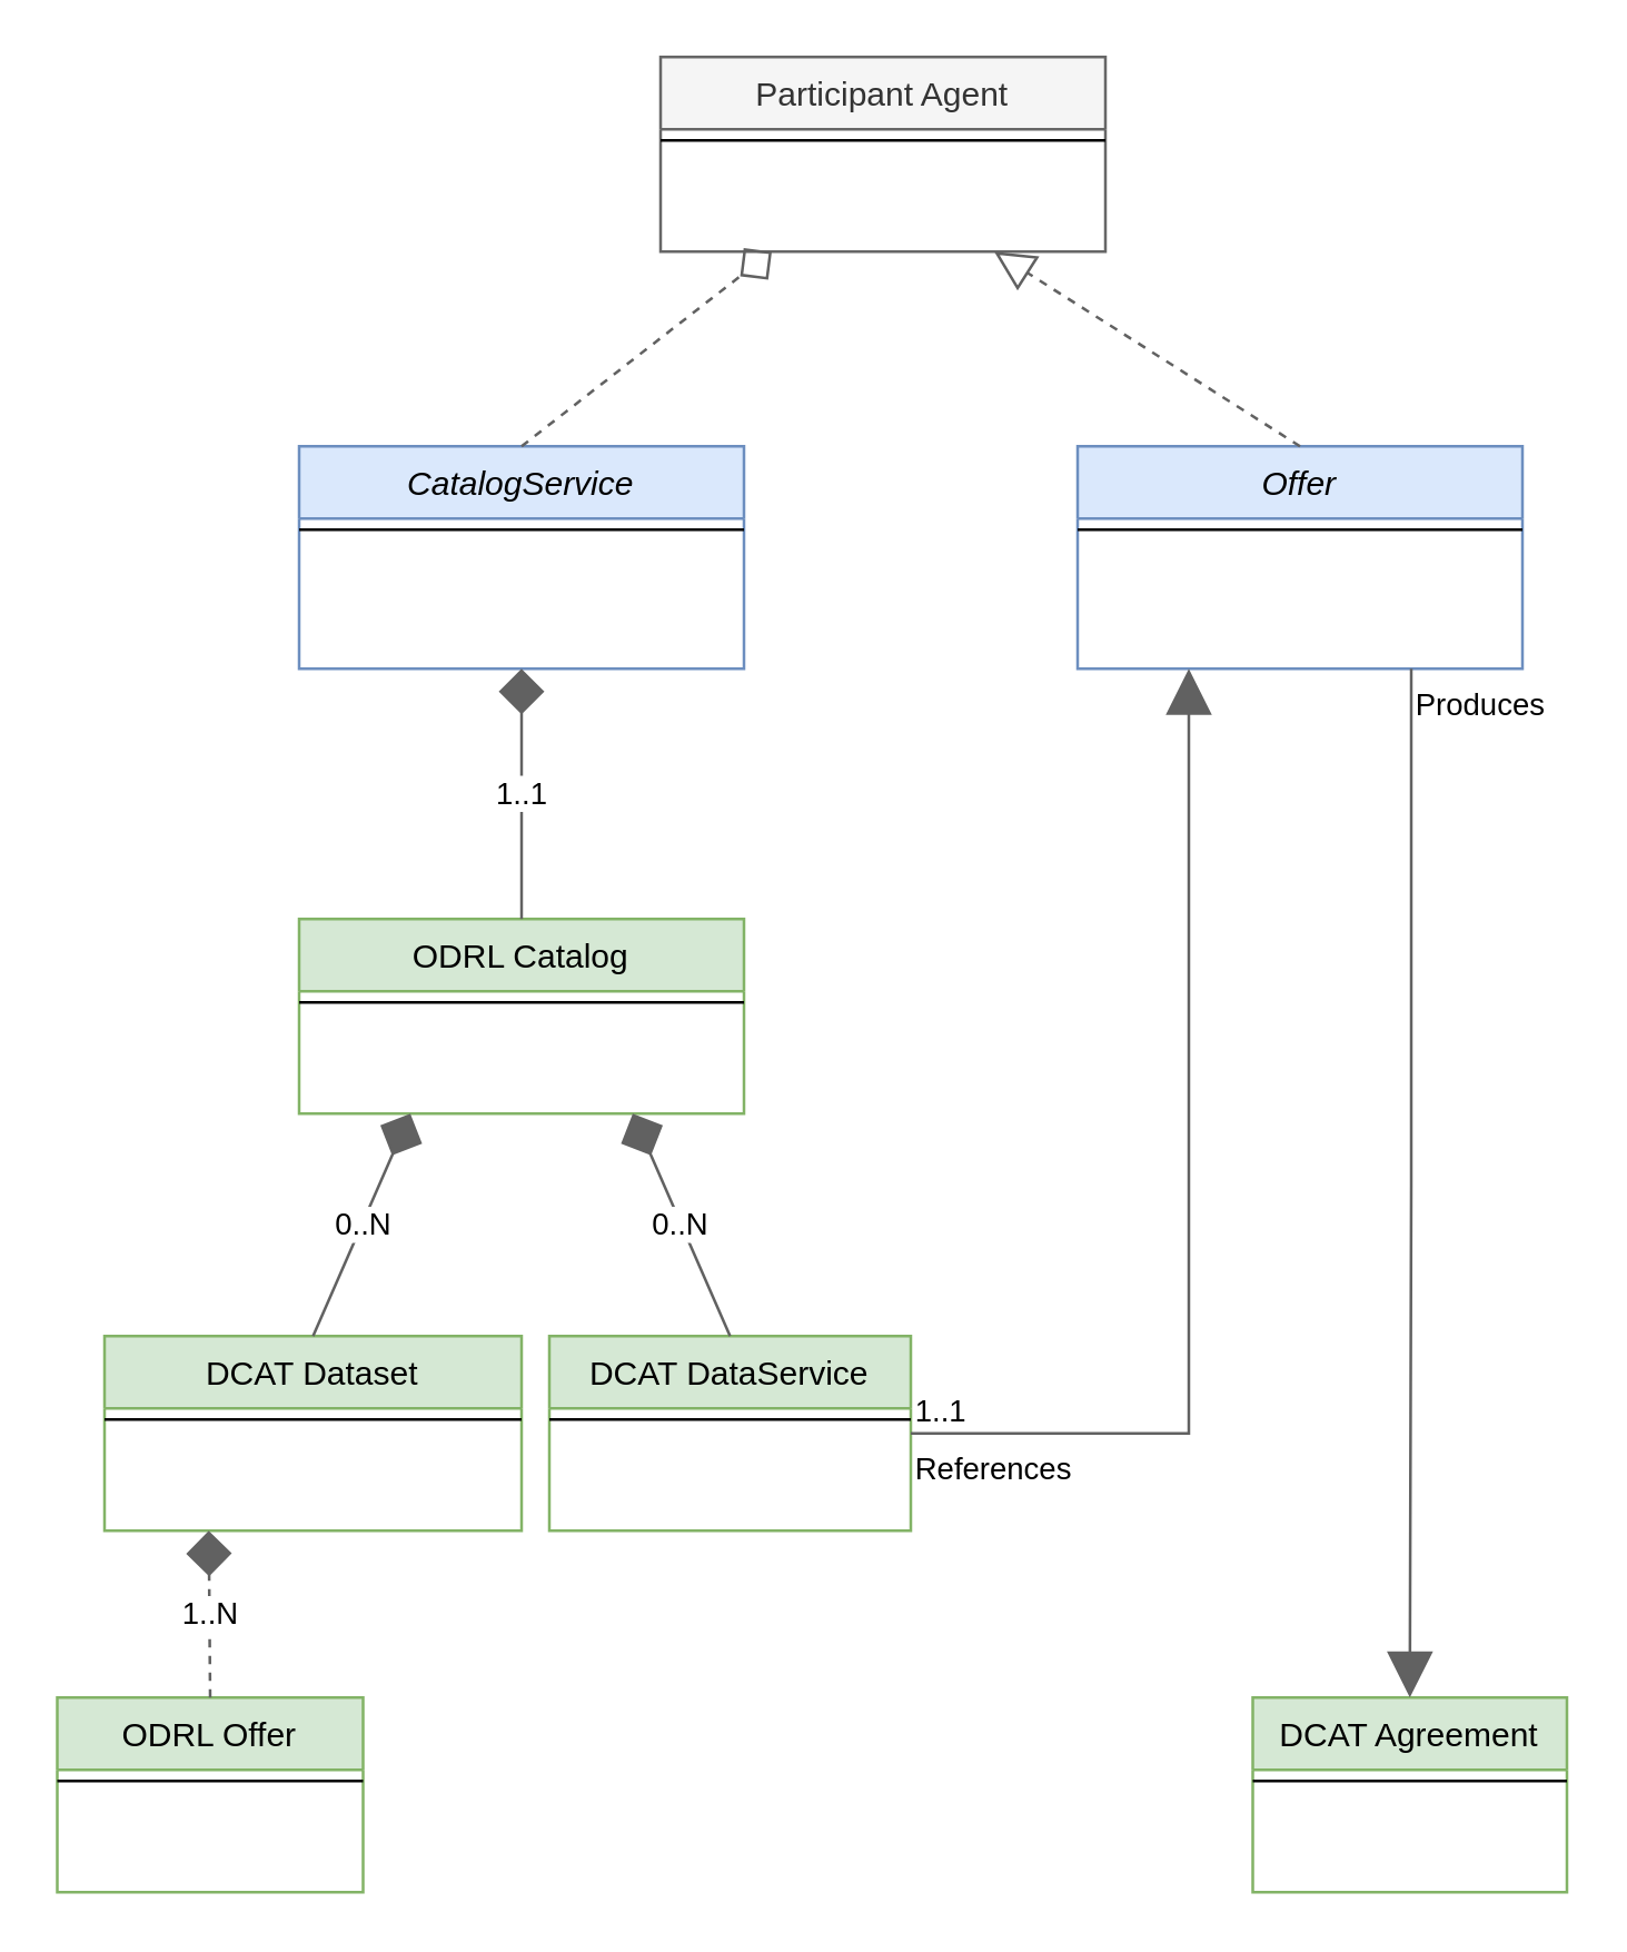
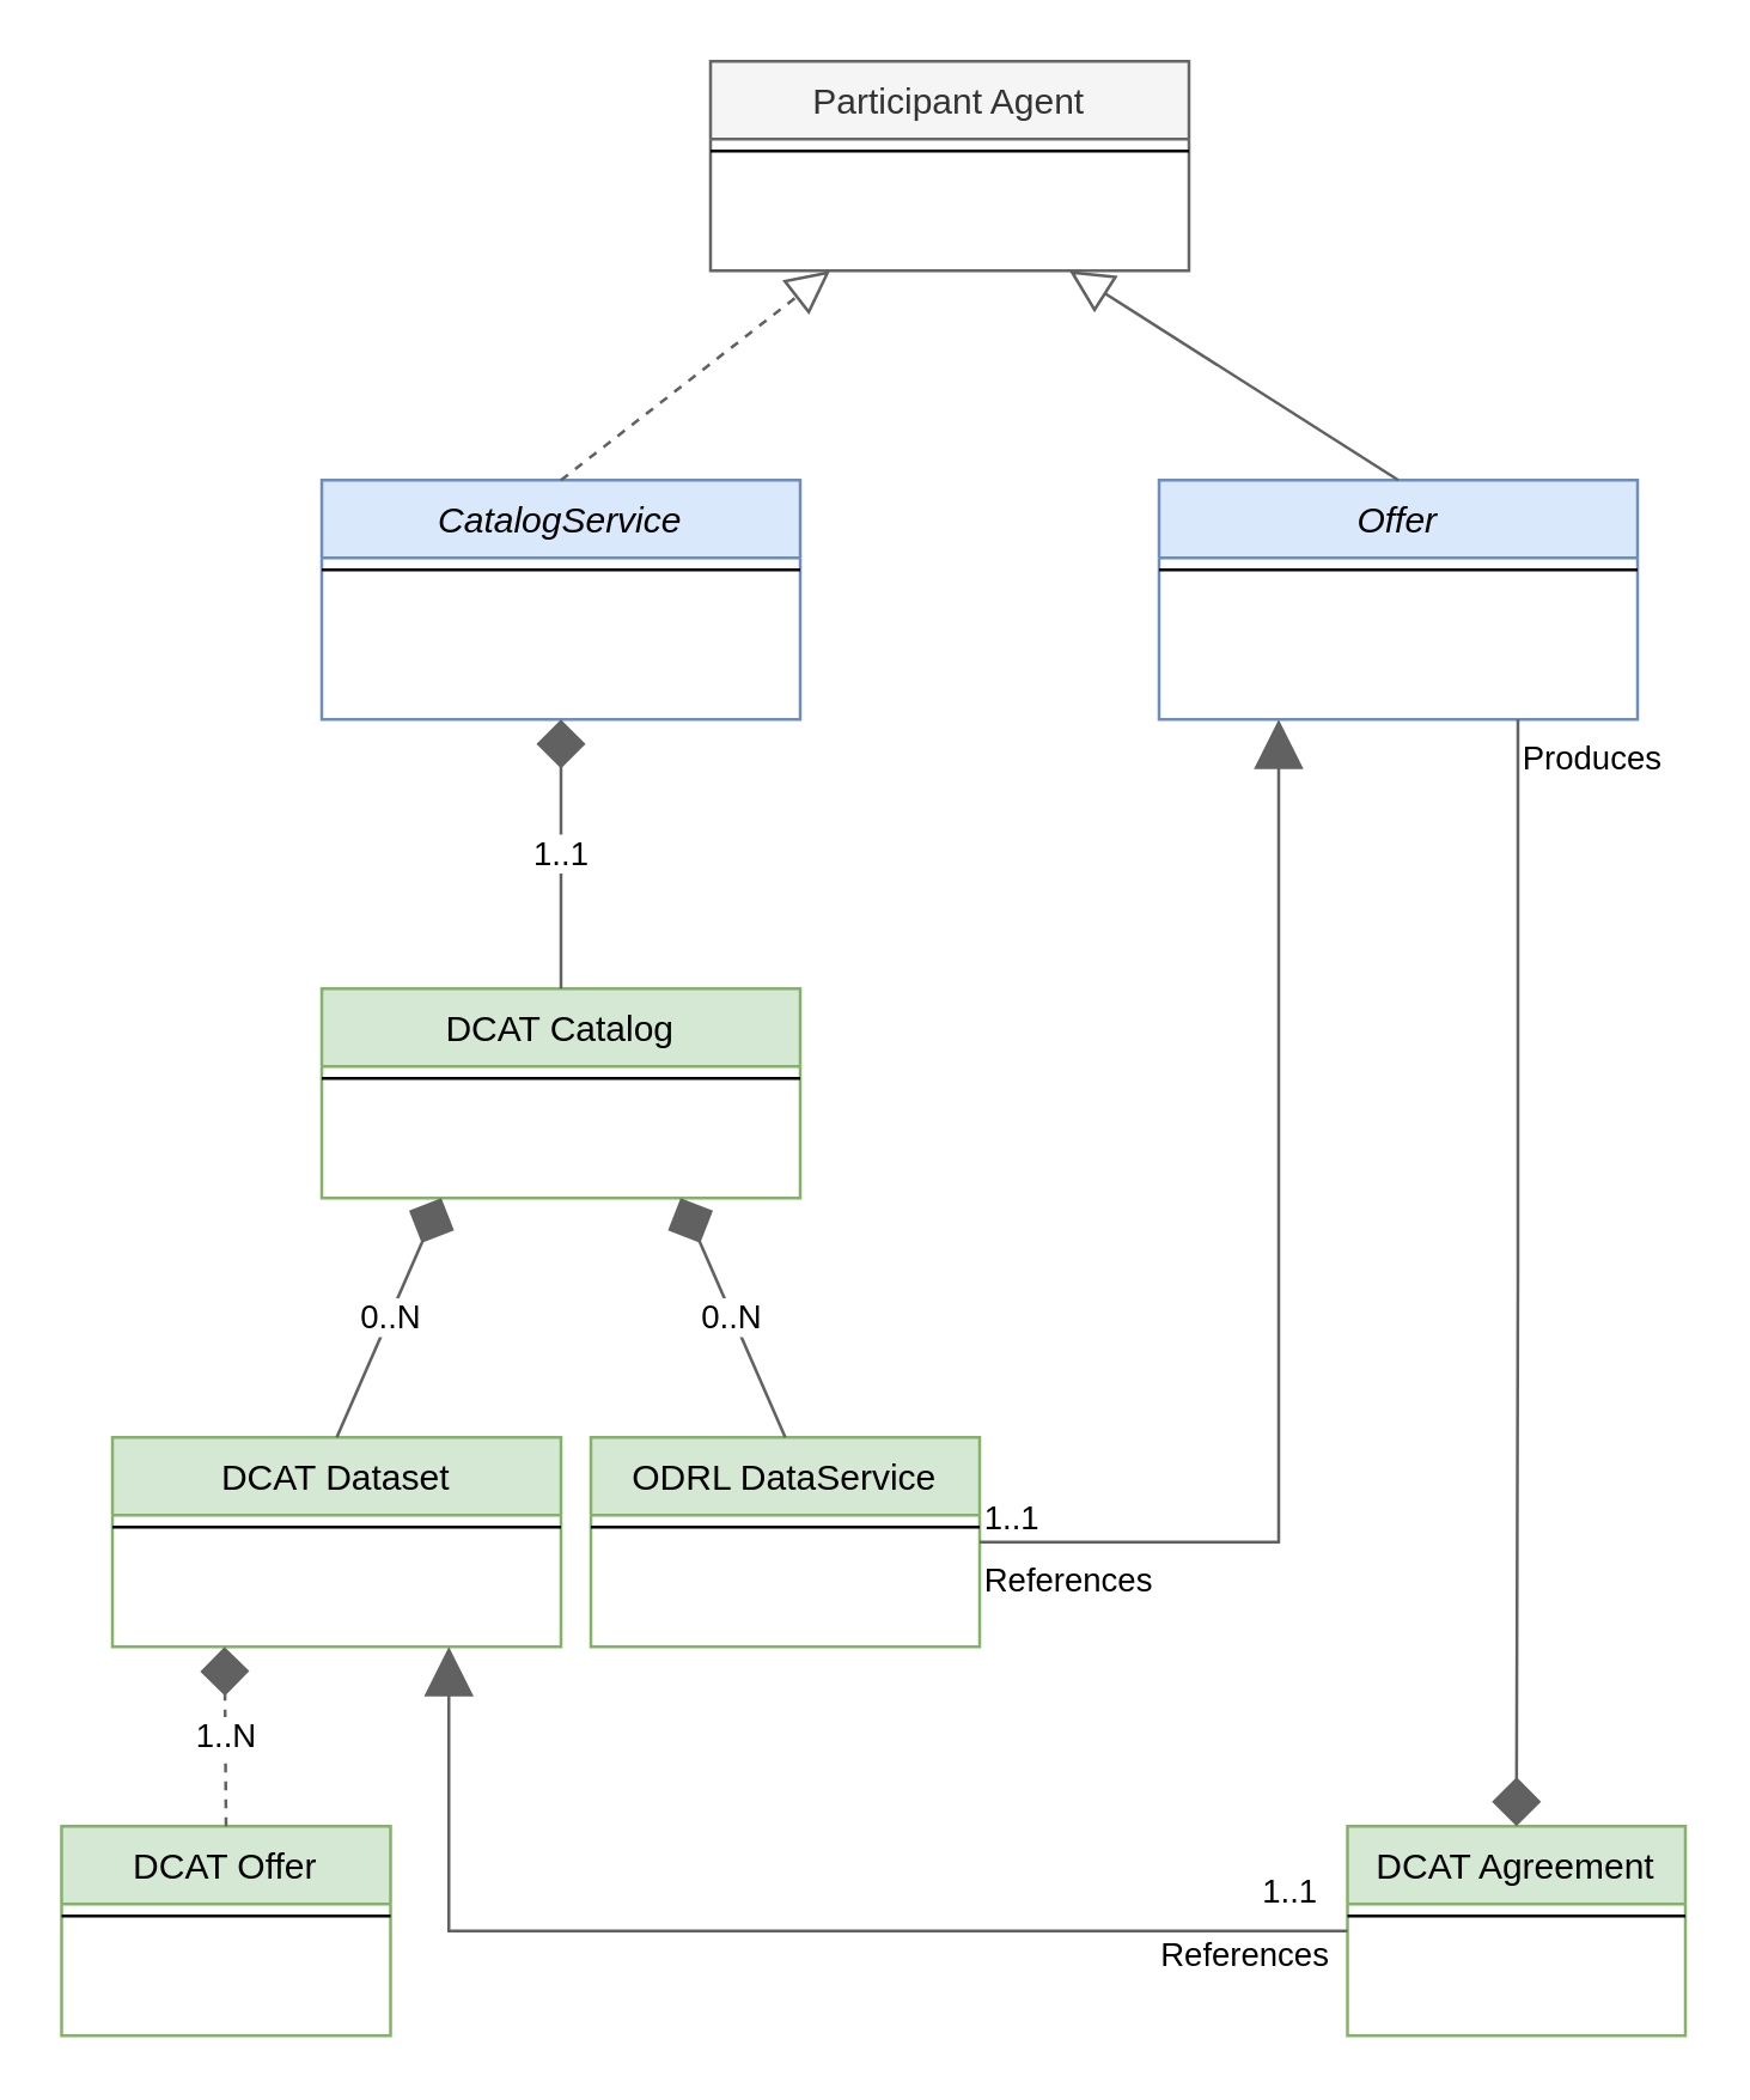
  <mxCell id="0" />
  <mxCell id="1" parent="0" />
  <mxCell id="2" value="CatalogService" style="swimlane;fontStyle=2;align=center;verticalAlign=top;childLayout=stackLayout;horizontal=1;startSize=26;horizontalStack=0;resizeParent=1;resizeLast=0;collapsible=1;marginBottom=0;rounded=0;shadow=0;strokeWidth=1;fillColor=#dae8fc;strokeColor=#6c8ebf;" parent="1" vertex="1"><mxGeometry x="107" y="160" width="160" height="80" as="geometry"><mxRectangle x="230" y="140" width="160" height="26" as="alternateBounds" /></mxGeometry></mxCell>
  <mxCell id="3" value="" style="line;html=1;strokeWidth=1;align=left;verticalAlign=middle;spacingTop=-1;spacingLeft=3;spacingRight=3;rotatable=0;labelPosition=right;points=[];portConstraint=eastwest;" parent="2" vertex="1"><mxGeometry y="26" width="160" height="8" as="geometry" /></mxCell>
- <mxCell id="4" value="ODRL Catalog" style="swimlane;fontStyle=0;align=center;verticalAlign=top;childLayout=stackLayout;horizontal=1;startSize=26;horizontalStack=0;resizeParent=1;resizeLast=0;collapsible=1;marginBottom=0;rounded=0;shadow=0;strokeWidth=1;fillColor=#d5e8d4;strokeColor=#82b366;" parent="1" vertex="1"><mxGeometry x="107" y="330" width="160" height="70" as="geometry"><mxRectangle x="340" y="380" width="170" height="26" as="alternateBounds" /></mxGeometry></mxCell>
+ <mxCell id="4" value="DCAT Catalog" style="swimlane;fontStyle=0;align=center;verticalAlign=top;childLayout=stackLayout;horizontal=1;startSize=26;horizontalStack=0;resizeParent=1;resizeLast=0;collapsible=1;marginBottom=0;rounded=0;shadow=0;strokeWidth=1;fillColor=#d5e8d4;strokeColor=#82b366;" parent="1" vertex="1"><mxGeometry x="107" y="330" width="160" height="70" as="geometry"><mxRectangle x="340" y="380" width="170" height="26" as="alternateBounds" /></mxGeometry></mxCell>
  <mxCell id="5" value="" style="line;html=1;strokeWidth=1;align=left;verticalAlign=middle;spacingTop=-1;spacingLeft=3;spacingRight=3;rotatable=0;labelPosition=right;points=[];portConstraint=eastwest;" parent="4" vertex="1"><mxGeometry y="26" width="160" height="8" as="geometry" /></mxCell>
  <mxCell id="6" value="DCAT Dataset" style="swimlane;fontStyle=0;align=center;verticalAlign=top;childLayout=stackLayout;horizontal=1;startSize=26;horizontalStack=0;resizeParent=1;resizeLast=0;collapsible=1;marginBottom=0;rounded=0;shadow=0;strokeWidth=1;fillColor=#d5e8d4;strokeColor=#82b366;" parent="1" vertex="1"><mxGeometry x="37" y="480" width="150" height="70" as="geometry"><mxRectangle x="340" y="380" width="170" height="26" as="alternateBounds" /></mxGeometry></mxCell>
  <mxCell id="7" value="" style="line;html=1;strokeWidth=1;align=left;verticalAlign=middle;spacingTop=-1;spacingLeft=3;spacingRight=3;rotatable=0;labelPosition=right;points=[];portConstraint=eastwest;" parent="6" vertex="1"><mxGeometry y="26" width="150" height="8" as="geometry" /></mxCell>
- <mxCell id="8" value="DCAT DataService" style="swimlane;fontStyle=0;align=center;verticalAlign=top;childLayout=stackLayout;horizontal=1;startSize=26;horizontalStack=0;resizeParent=1;resizeLast=0;collapsible=1;marginBottom=0;rounded=0;shadow=0;strokeWidth=1;fillColor=#d5e8d4;strokeColor=#82b366;" parent="1" vertex="1"><mxGeometry x="197" y="480" width="130" height="70" as="geometry"><mxRectangle x="340" y="380" width="170" height="26" as="alternateBounds" /></mxGeometry></mxCell>
+ <mxCell id="8" value="ODRL DataService" style="swimlane;fontStyle=0;align=center;verticalAlign=top;childLayout=stackLayout;horizontal=1;startSize=26;horizontalStack=0;resizeParent=1;resizeLast=0;collapsible=1;marginBottom=0;rounded=0;shadow=0;strokeWidth=1;fillColor=#d5e8d4;strokeColor=#82b366;" parent="1" vertex="1"><mxGeometry x="197" y="480" width="130" height="70" as="geometry"><mxRectangle x="340" y="380" width="170" height="26" as="alternateBounds" /></mxGeometry></mxCell>
  <mxCell id="9" value="" style="line;html=1;strokeWidth=1;align=left;verticalAlign=middle;spacingTop=-1;spacingLeft=3;spacingRight=3;rotatable=0;labelPosition=right;points=[];portConstraint=eastwest;" parent="8" vertex="1"><mxGeometry y="26" width="130" height="8" as="geometry" /></mxCell>
  <mxCell id="10" value="Offer" style="swimlane;fontStyle=2;align=center;verticalAlign=top;childLayout=stackLayout;horizontal=1;startSize=26;horizontalStack=0;resizeParent=1;resizeLast=0;collapsible=1;marginBottom=0;rounded=0;shadow=0;strokeWidth=1;fillColor=#dae8fc;strokeColor=#6c8ebf;" parent="1" vertex="1"><mxGeometry x="387" y="160" width="160" height="80" as="geometry"><mxRectangle x="230" y="140" width="160" height="26" as="alternateBounds" /></mxGeometry></mxCell>
  <mxCell id="11" value="" style="line;html=1;strokeWidth=1;align=left;verticalAlign=middle;spacingTop=-1;spacingLeft=3;spacingRight=3;rotatable=0;labelPosition=right;points=[];portConstraint=eastwest;" parent="10" vertex="1"><mxGeometry y="26" width="160" height="8" as="geometry" /></mxCell>
- <mxCell id="12" value="ODRL Offer" style="swimlane;fontStyle=0;align=center;verticalAlign=top;childLayout=stackLayout;horizontal=1;startSize=26;horizontalStack=0;resizeParent=1;resizeLast=0;collapsible=1;marginBottom=0;rounded=0;shadow=0;strokeWidth=1;fillColor=#d5e8d4;strokeColor=#82b366;" parent="1" vertex="1"><mxGeometry x="20" y="610" width="110" height="70" as="geometry"><mxRectangle x="340" y="380" width="170" height="26" as="alternateBounds" /></mxGeometry></mxCell>
+ <mxCell id="12" value="DCAT Offer" style="swimlane;fontStyle=0;align=center;verticalAlign=top;childLayout=stackLayout;horizontal=1;startSize=26;horizontalStack=0;resizeParent=1;resizeLast=0;collapsible=1;marginBottom=0;rounded=0;shadow=0;strokeWidth=1;fillColor=#d5e8d4;strokeColor=#82b366;" parent="1" vertex="1"><mxGeometry x="20" y="610" width="110" height="70" as="geometry"><mxRectangle x="340" y="380" width="170" height="26" as="alternateBounds" /></mxGeometry></mxCell>
  <mxCell id="13" value="" style="line;html=1;strokeWidth=1;align=left;verticalAlign=middle;spacingTop=-1;spacingLeft=3;spacingRight=3;rotatable=0;labelPosition=right;points=[];portConstraint=eastwest;" parent="12" vertex="1"><mxGeometry y="26" width="110" height="8" as="geometry" /></mxCell>
  <mxCell id="14" value="Participant Agent" style="swimlane;fontStyle=0;align=center;verticalAlign=top;childLayout=stackLayout;horizontal=1;startSize=26;horizontalStack=0;resizeParent=1;resizeLast=0;collapsible=1;marginBottom=0;rounded=0;shadow=0;strokeWidth=1;fillColor=#f5f5f5;fontColor=#333333;strokeColor=#666666;" parent="1" vertex="1"><mxGeometry x="237" y="20" width="160" height="70" as="geometry"><mxRectangle x="340" y="380" width="170" height="26" as="alternateBounds" /></mxGeometry></mxCell>
  <mxCell id="15" value="" style="line;html=1;strokeWidth=1;align=left;verticalAlign=middle;spacingTop=-1;spacingLeft=3;spacingRight=3;rotatable=0;labelPosition=right;points=[];portConstraint=eastwest;" parent="14" vertex="1"><mxGeometry y="26" width="160" height="8" as="geometry" /></mxCell>
  <mxCell id="16" value="0..N" style="endArrow=diamond;endFill=1;endSize=14;html=1;rounded=0;entryX=0.25;entryY=1;entryDx=0;entryDy=0;exitX=0.5;exitY=0;exitDx=0;exitDy=0;strokeColor=#616161;" parent="1" source="6" target="4" edge="1"><mxGeometry width="160" relative="1" as="geometry"><mxPoint x="-103" y="419" as="sourcePoint" /><mxPoint x="57" y="419" as="targetPoint" /></mxGeometry></mxCell>
  <mxCell id="17" value="0..N" style="endArrow=diamond;endFill=1;endSize=14;html=1;rounded=0;entryX=0.75;entryY=1;entryDx=0;entryDy=0;exitX=0.5;exitY=0;exitDx=0;exitDy=0;strokeColor=#616161;" parent="1" source="8" target="4" edge="1"><mxGeometry width="160" relative="1" as="geometry"><mxPoint x="197" y="490" as="sourcePoint" /><mxPoint x="197" y="410" as="targetPoint" /></mxGeometry></mxCell>
  <mxCell id="18" value="References" style="endArrow=block;endFill=1;html=1;edgeStyle=orthogonalEdgeStyle;align=left;verticalAlign=top;rounded=0;strokeColor=#616161;endSize=14;exitX=1;exitY=0.5;exitDx=0;exitDy=0;entryX=0.25;entryY=1;entryDx=0;entryDy=0;" parent="1" source="8" target="10" edge="1"><mxGeometry x="-1" relative="1" as="geometry"><mxPoint x="357" y="510" as="sourcePoint" /><mxPoint x="517" y="510" as="targetPoint" /></mxGeometry></mxCell>
  <mxCell id="19" value="1..1" style="edgeLabel;resizable=0;html=1;align=left;verticalAlign=bottom;" parent="18" connectable="0" vertex="1"><mxGeometry x="-1" relative="1" as="geometry" /></mxCell>
  <mxCell id="20" value="DCAT Agreement" style="swimlane;fontStyle=0;align=center;verticalAlign=top;childLayout=stackLayout;horizontal=1;startSize=26;horizontalStack=0;resizeParent=1;resizeLast=0;collapsible=1;marginBottom=0;rounded=0;shadow=0;strokeWidth=1;fillColor=#d5e8d4;strokeColor=#82b366;" parent="1" vertex="1"><mxGeometry x="450" y="610" width="113" height="70" as="geometry"><mxRectangle x="340" y="380" width="170" height="26" as="alternateBounds" /></mxGeometry></mxCell>
  <mxCell id="21" value="" style="line;html=1;strokeWidth=1;align=left;verticalAlign=middle;spacingTop=-1;spacingLeft=3;spacingRight=3;rotatable=0;labelPosition=right;points=[];portConstraint=eastwest;" parent="20" vertex="1"><mxGeometry y="26" width="113" height="8" as="geometry" /></mxCell>
- <mxCell id="22" value="Produces" style="endArrow=block;endFill=1;html=1;edgeStyle=orthogonalEdgeStyle;align=left;verticalAlign=top;rounded=0;strokeColor=#616161;endSize=14;exitX=0.75;exitY=1;exitDx=0;exitDy=0;entryX=0.5;entryY=0;entryDx=0;entryDy=0;" parent="1" source="10" target="20" edge="1"><mxGeometry x="-1" relative="1" as="geometry"><mxPoint x="356" y="525" as="sourcePoint" /><mxPoint x="437" y="308" as="targetPoint" /></mxGeometry></mxCell>
+ <mxCell id="22" value="Produces" style="endArrow=diamond;endFill=1;html=1;edgeStyle=orthogonalEdgeStyle;align=left;verticalAlign=top;rounded=0;strokeColor=#616161;endSize=14;exitX=0.75;exitY=1;exitDx=0;exitDy=0;entryX=0.5;entryY=0;entryDx=0;entryDy=0;" parent="1" source="10" target="20" edge="1"><mxGeometry x="-1" relative="1" as="geometry"><mxPoint x="356" y="525" as="sourcePoint" /><mxPoint x="437" y="308" as="targetPoint" /></mxGeometry></mxCell>
+ <mxCell id="23" value="References" style="endArrow=block;endFill=1;html=1;edgeStyle=orthogonalEdgeStyle;align=left;verticalAlign=top;rounded=0;strokeColor=#616161;endSize=14;entryX=0.75;entryY=1;entryDx=0;entryDy=0;exitX=0;exitY=0.5;exitDx=0;exitDy=0;" parent="1" source="20" target="6" edge="1"><mxGeometry x="-0.674" y="-5" relative="1" as="geometry"><mxPoint x="437" y="680" as="sourcePoint" /><mxPoint x="437" y="308" as="targetPoint" /><mxPoint as="offset" /></mxGeometry></mxCell>
+ <mxCell id="24" value="1..1" style="edgeLabel;resizable=0;html=1;align=left;verticalAlign=bottom;" parent="23" connectable="0" vertex="1"><mxGeometry x="-1" relative="1" as="geometry"><mxPoint x="-30" y="-5" as="offset" /></mxGeometry></mxCell>
  <mxCell id="25" value="1..N" style="endArrow=diamond;endFill=1;endSize=14;html=1;rounded=0;entryX=0.25;entryY=1;entryDx=0;entryDy=0;strokeColor=#616161;exitX=0.5;exitY=0;exitDx=0;exitDy=0;dashed=1;" parent="1" source="12" target="6" edge="1"><mxGeometry width="160" relative="1" as="geometry"><mxPoint x="127" y="610" as="sourcePoint" /><mxPoint x="126.5" y="545" as="targetPoint" /></mxGeometry></mxCell>
- <mxCell id="26" value="" style="endArrow=diamond;dashed=1;endFill=0;endSize=12;html=1;rounded=0;strokeColor=#616161;entryX=0.25;entryY=1;entryDx=0;entryDy=0;exitX=0.5;exitY=0;exitDx=0;exitDy=0;" parent="1" source="2" target="14" edge="1"><mxGeometry width="160" relative="1" as="geometry"><mxPoint x="67" y="350" as="sourcePoint" /><mxPoint x="227" y="350" as="targetPoint" /></mxGeometry></mxCell>
- <mxCell id="27" value="" style="endArrow=block;dashed=1;endFill=0;endSize=12;html=1;rounded=0;strokeColor=#616161;entryX=0.75;entryY=1;entryDx=0;entryDy=0;exitX=0.5;exitY=0;exitDx=0;exitDy=0;" parent="1" source="10" target="14" edge="1"><mxGeometry width="160" relative="1" as="geometry"><mxPoint x="197" y="170" as="sourcePoint" /><mxPoint x="287" y="100" as="targetPoint" /></mxGeometry></mxCell>
+ <mxCell id="26" value="" style="endArrow=block;dashed=1;endFill=0;endSize=12;html=1;rounded=0;strokeColor=#616161;entryX=0.25;entryY=1;entryDx=0;entryDy=0;exitX=0.5;exitY=0;exitDx=0;exitDy=0;" parent="1" source="2" target="14" edge="1"><mxGeometry width="160" relative="1" as="geometry"><mxPoint x="67" y="350" as="sourcePoint" /><mxPoint x="227" y="350" as="targetPoint" /></mxGeometry></mxCell>
+ <mxCell id="27" value="" style="endArrow=block;dashed=0;endFill=0;endSize=12;html=1;rounded=0;strokeColor=#616161;entryX=0.75;entryY=1;entryDx=0;entryDy=0;exitX=0.5;exitY=0;exitDx=0;exitDy=0;" parent="1" source="10" target="14" edge="1"><mxGeometry width="160" relative="1" as="geometry"><mxPoint x="197" y="170" as="sourcePoint" /><mxPoint x="287" y="100" as="targetPoint" /></mxGeometry></mxCell>
  <mxCell id="28" value="1..1" style="endArrow=diamond;endFill=1;endSize=14;html=1;rounded=0;entryX=0.5;entryY=1;entryDx=0;entryDy=0;exitX=0.5;exitY=0;exitDx=0;exitDy=0;strokeColor=#616161;" parent="1" source="4" target="2" edge="1"><mxGeometry width="160" relative="1" as="geometry"><mxPoint x="262.5" y="490" as="sourcePoint" /><mxPoint x="237" y="410" as="targetPoint" /></mxGeometry></mxCell>
